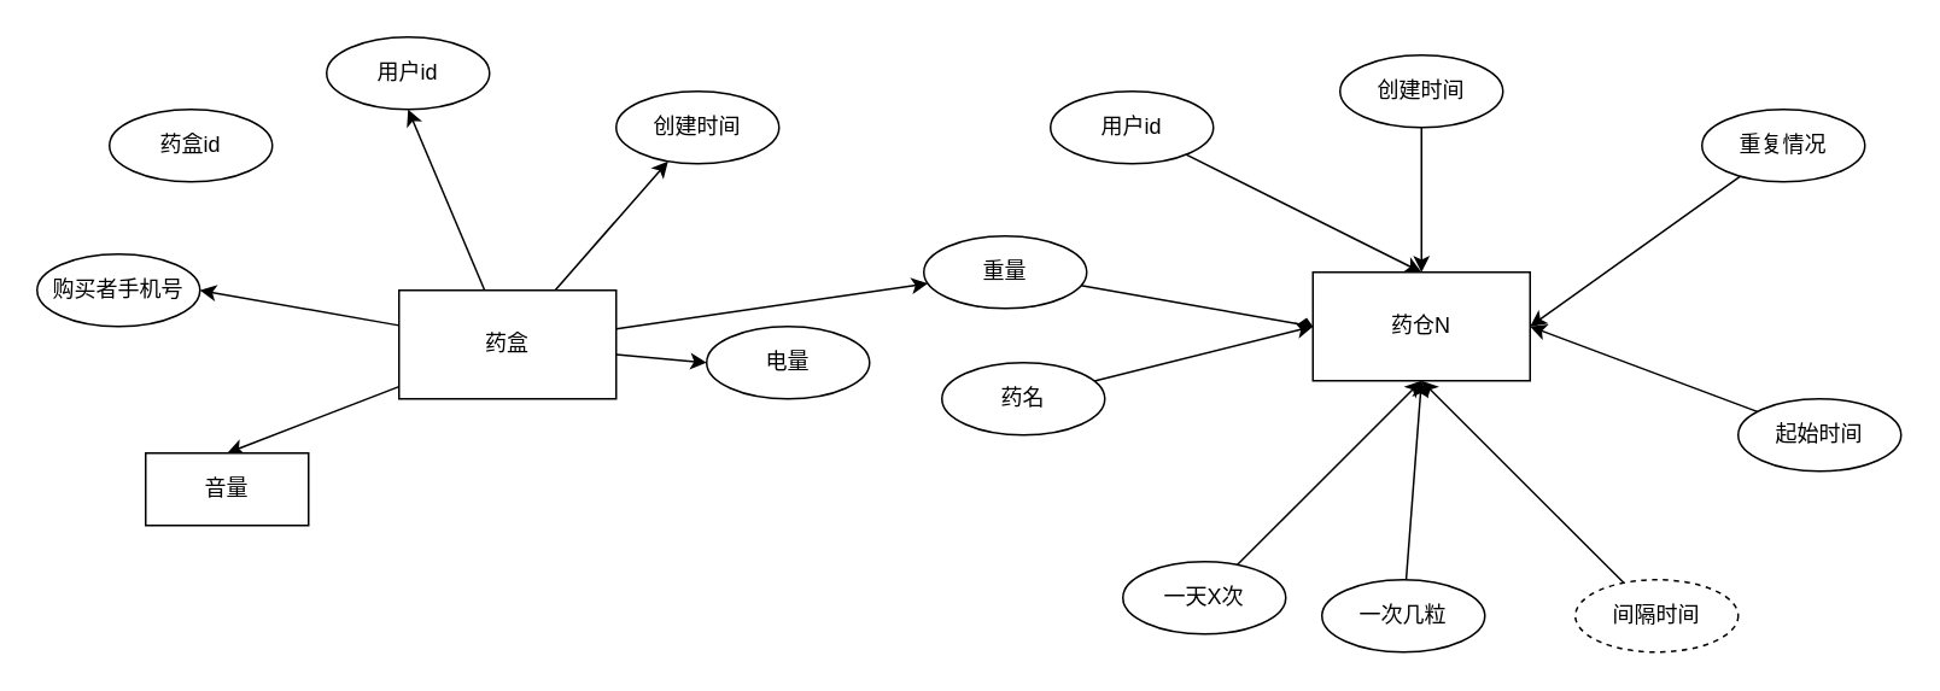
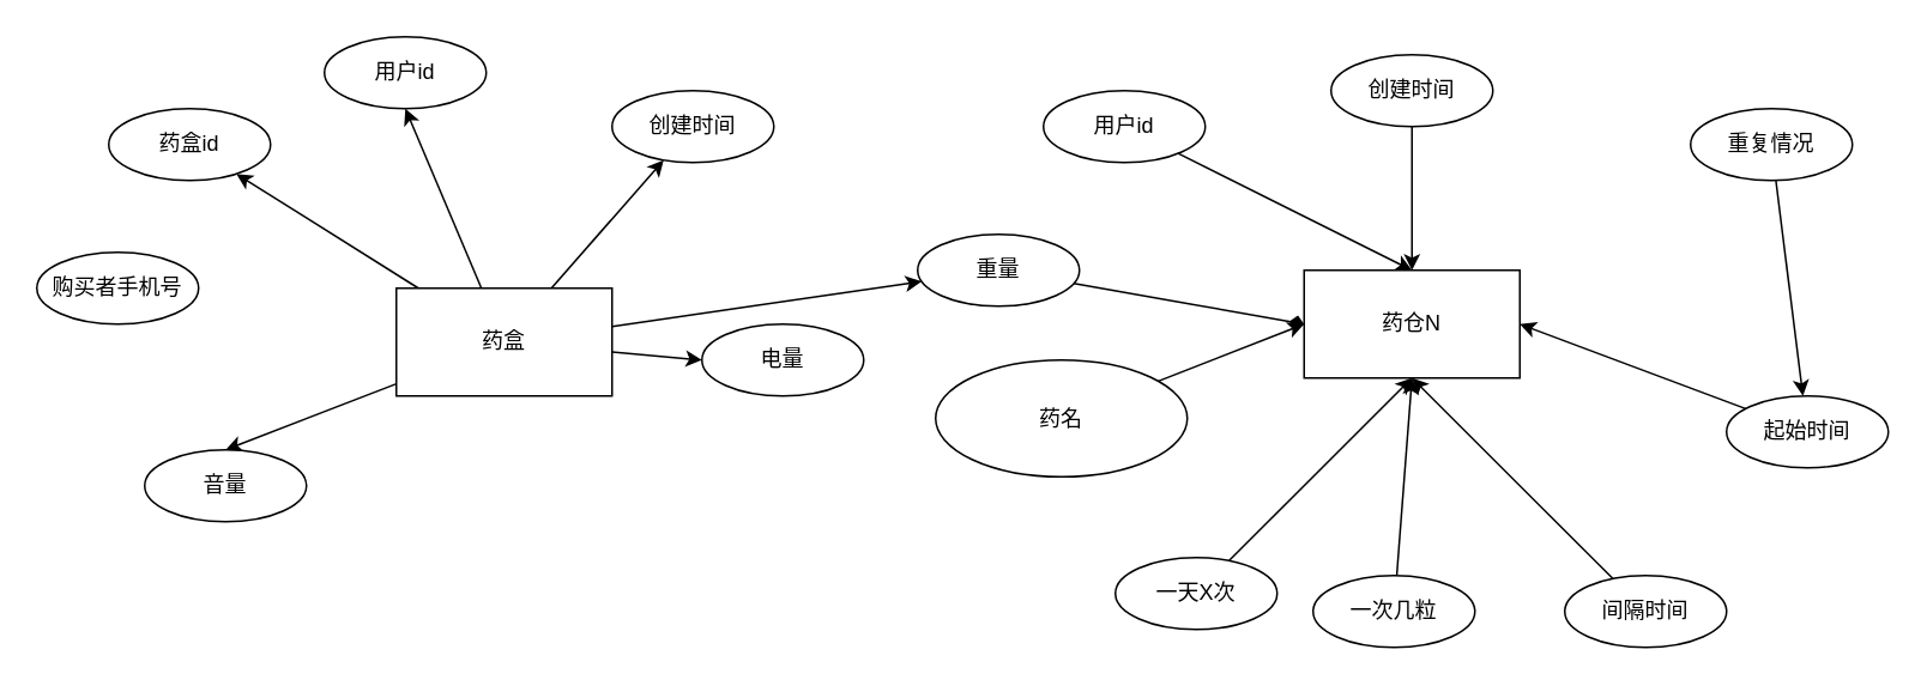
  <mxCell id="0" />
  <mxCell id="1" parent="0" />
  <mxCell id="2" value="药仓N" style="rounded=0;whiteSpace=wrap;html=1;" parent="1" vertex="1"><mxGeometry x="725" y="150" width="120" height="60" as="geometry" /></mxCell>
  <mxCell id="3" style="rounded=0;orthogonalLoop=1;jettySize=auto;html=1;entryX=0.5;entryY=0;entryDx=0;entryDy=0;" parent="1" source="4" target="2" edge="1"><mxGeometry relative="1" as="geometry" /></mxCell>
  <mxCell id="4" value="用户id" style="ellipse;whiteSpace=wrap;html=1;" parent="1" vertex="1"><mxGeometry x="580" y="50" width="90" height="40" as="geometry" /></mxCell>
  <mxCell id="5" style="rounded=0;orthogonalLoop=1;jettySize=auto;html=1;entryX=0.5;entryY=0;entryDx=0;entryDy=0;" parent="1" source="6" target="2" edge="1"><mxGeometry relative="1" as="geometry" /></mxCell>
  <mxCell id="6" value="创建时间" style="ellipse;whiteSpace=wrap;html=1;" parent="1" vertex="1"><mxGeometry x="740" y="30" width="90" height="40" as="geometry" /></mxCell>
  <mxCell id="7" style="rounded=0;orthogonalLoop=1;jettySize=auto;html=1;entryX=0;entryY=0.5;entryDx=0;entryDy=0;endArrow=diamond;" parent="1" source="8" target="2" edge="1"><mxGeometry relative="1" as="geometry" /></mxCell>
  <mxCell id="8" value="重量" style="ellipse;whiteSpace=wrap;html=1;" parent="1" vertex="1"><mxGeometry x="510" y="130" width="90" height="40" as="geometry" /></mxCell>
  <mxCell id="9" style="rounded=0;orthogonalLoop=1;jettySize=auto;html=1;entryX=0.5;entryY=1;entryDx=0;entryDy=0;" parent="1" source="10" target="2" edge="1"><mxGeometry relative="1" as="geometry" /></mxCell>
  <mxCell id="10" value="一天X次" style="ellipse;whiteSpace=wrap;html=1;" parent="1" vertex="1"><mxGeometry x="620" y="310" width="90" height="40" as="geometry" /></mxCell>
  <mxCell id="11" style="rounded=0;orthogonalLoop=1;jettySize=auto;html=1;entryX=0.5;entryY=1;entryDx=0;entryDy=0;" parent="1" source="12" target="2" edge="1"><mxGeometry relative="1" as="geometry" /></mxCell>
  <mxCell id="12" value="一次几粒" style="ellipse;whiteSpace=wrap;html=1;" parent="1" vertex="1"><mxGeometry x="730" y="320" width="90" height="40" as="geometry" /></mxCell>
  <mxCell id="13" style="rounded=0;orthogonalLoop=1;jettySize=auto;html=1;entryX=0.5;entryY=1;entryDx=0;entryDy=0;" parent="1" source="14" target="2" edge="1"><mxGeometry relative="1" as="geometry" /></mxCell>
- <mxCell id="14" value="间隔时间" style="ellipse;whiteSpace=wrap;html=1;dashed=1;" parent="1" vertex="1"><mxGeometry x="870" y="320" width="90" height="40" as="geometry" /></mxCell>
+ <mxCell id="14" value="间隔时间" style="ellipse;whiteSpace=wrap;html=1;" parent="1" vertex="1"><mxGeometry x="870" y="320" width="90" height="40" as="geometry" /></mxCell>
  <mxCell id="15" style="rounded=0;orthogonalLoop=1;jettySize=auto;html=1;entryX=1;entryY=0.5;entryDx=0;entryDy=0;" parent="1" source="16" target="2" edge="1"><mxGeometry relative="1" as="geometry" /></mxCell>
  <mxCell id="16" value="起始时间" style="ellipse;whiteSpace=wrap;html=1;" parent="1" vertex="1"><mxGeometry x="960" y="220" width="90" height="40" as="geometry" /></mxCell>
- <mxCell id="17" style="rounded=0;orthogonalLoop=1;jettySize=auto;html=1;entryX=1;entryY=0.5;entryDx=0;entryDy=0;" parent="1" source="18" target="2" edge="1"><mxGeometry relative="1" as="geometry" /></mxCell>
+ <mxCell id="17" style="rounded=0;orthogonalLoop=1;jettySize=auto;html=1;" parent="1" source="18" target="16" edge="1"><mxGeometry relative="1" as="geometry" /></mxCell>
  <mxCell id="18" value="重复情况" style="ellipse;whiteSpace=wrap;html=1;" parent="1" vertex="1"><mxGeometry x="940" y="60" width="90" height="40" as="geometry" /></mxCell>
  <mxCell id="19" style="rounded=0;orthogonalLoop=1;jettySize=auto;html=1;entryX=0;entryY=0.5;entryDx=0;entryDy=0;" parent="1" source="20" target="2" edge="1"><mxGeometry relative="1" as="geometry" /></mxCell>
- <mxCell id="20" value="药名" style="ellipse;whiteSpace=wrap;html=1;" parent="1" vertex="1"><mxGeometry x="520" y="200" width="90" height="40" as="geometry" /></mxCell>
+ <mxCell id="20" value="药名" style="ellipse;whiteSpace=wrap;html=1;" parent="1" vertex="1"><mxGeometry x="520" y="200" width="140" height="65" as="geometry" /></mxCell>
  <mxCell id="21" style="rounded=0;orthogonalLoop=1;jettySize=auto;html=1;entryX=0.5;entryY=1;entryDx=0;entryDy=0;" edge="1" parent="1" source="27" target="28"><mxGeometry relative="1" as="geometry" /></mxCell>
  <mxCell id="22" style="rounded=0;orthogonalLoop=1;jettySize=auto;html=1;" edge="1" parent="1" source="27" target="33"><mxGeometry relative="1" as="geometry" /></mxCell>
  <mxCell id="23" style="rounded=0;orthogonalLoop=1;jettySize=auto;html=1;entryX=0;entryY=0.5;entryDx=0;entryDy=0;" edge="1" parent="1" source="27" target="32"><mxGeometry relative="1" as="geometry" /></mxCell>
  <mxCell id="24" style="rounded=0;orthogonalLoop=1;jettySize=auto;html=1;entryX=0.5;entryY=0;entryDx=0;entryDy=0;" edge="1" parent="1" source="27" target="31"><mxGeometry relative="1" as="geometry" /></mxCell>
- <mxCell id="25" style="rounded=0;orthogonalLoop=1;jettySize=auto;html=1;entryX=1;entryY=0.5;entryDx=0;entryDy=0;" edge="1" parent="1" source="27" target="29"><mxGeometry relative="1" as="geometry" /></mxCell>
+ <mxCell id="25" style="rounded=0;orthogonalLoop=1;jettySize=auto;html=1;" edge="1" parent="1" source="27" target="30"><mxGeometry relative="1" as="geometry" /></mxCell>
  <mxCell id="26" style="rounded=0;orthogonalLoop=1;jettySize=auto;html=1;" edge="1" parent="1" source="27" target="8"><mxGeometry relative="1" as="geometry" /></mxCell>
  <mxCell id="27" value="药盒" style="rounded=0;whiteSpace=wrap;html=1;" vertex="1" parent="1"><mxGeometry x="220" y="160" width="120" height="60" as="geometry" /></mxCell>
  <mxCell id="28" value="用户id" style="ellipse;whiteSpace=wrap;html=1;" vertex="1" parent="1"><mxGeometry x="180" y="20" width="90" height="40" as="geometry" /></mxCell>
  <mxCell id="29" value="购买者手机号" style="ellipse;whiteSpace=wrap;html=1;" vertex="1" parent="1"><mxGeometry x="20" y="140" width="90" height="40" as="geometry" /></mxCell>
  <mxCell id="30" value="药盒id" style="ellipse;whiteSpace=wrap;html=1;" vertex="1" parent="1"><mxGeometry x="60" y="60" width="90" height="40" as="geometry" /></mxCell>
- <mxCell id="31" value="音量" style="whiteSpace=wrap;html=1;rounded=0;" vertex="1" parent="1"><mxGeometry x="80" y="250" width="90" height="40" as="geometry" /></mxCell>
+ <mxCell id="31" value="音量" style="ellipse;whiteSpace=wrap;html=1;" vertex="1" parent="1"><mxGeometry x="80" y="250" width="90" height="40" as="geometry" /></mxCell>
  <mxCell id="32" value="电量" style="ellipse;whiteSpace=wrap;html=1;" vertex="1" parent="1"><mxGeometry x="390" y="180" width="90" height="40" as="geometry" /></mxCell>
  <mxCell id="33" value="创建时间" style="ellipse;whiteSpace=wrap;html=1;" vertex="1" parent="1"><mxGeometry x="340" y="50" width="90" height="40" as="geometry" /></mxCell>
